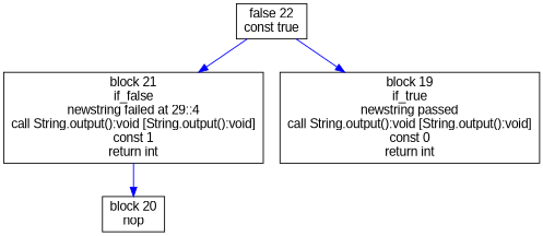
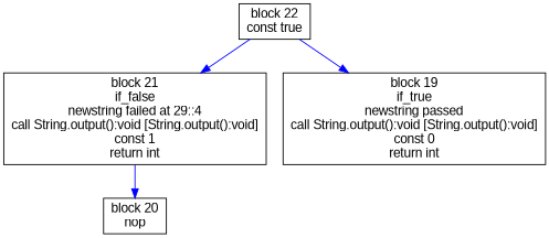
  digraph {
    fontname="Liberation Sans"
    node [shape=box fontname="Liberation Sans"]
    edge [color=blue fontsize=8 fontname="Liberation Sans"]
-   n1 [label="false 22\nconst true"]
+   n1 [label="block 22\nconst true"]
    n2 [label="block 21\nif_false\nnewstring failed at 29::4\ncall String.output():void [String.output():void]\nconst 1\nreturn int"]
    n3 [label="block 19\nif_true\nnewstring passed\ncall String.output():void [String.output():void]\nconst 0\nreturn int"]
    n4 [label="block 20\nnop"]
    n1 -> n2
    n1 -> n3
    n2 -> n4
  }
